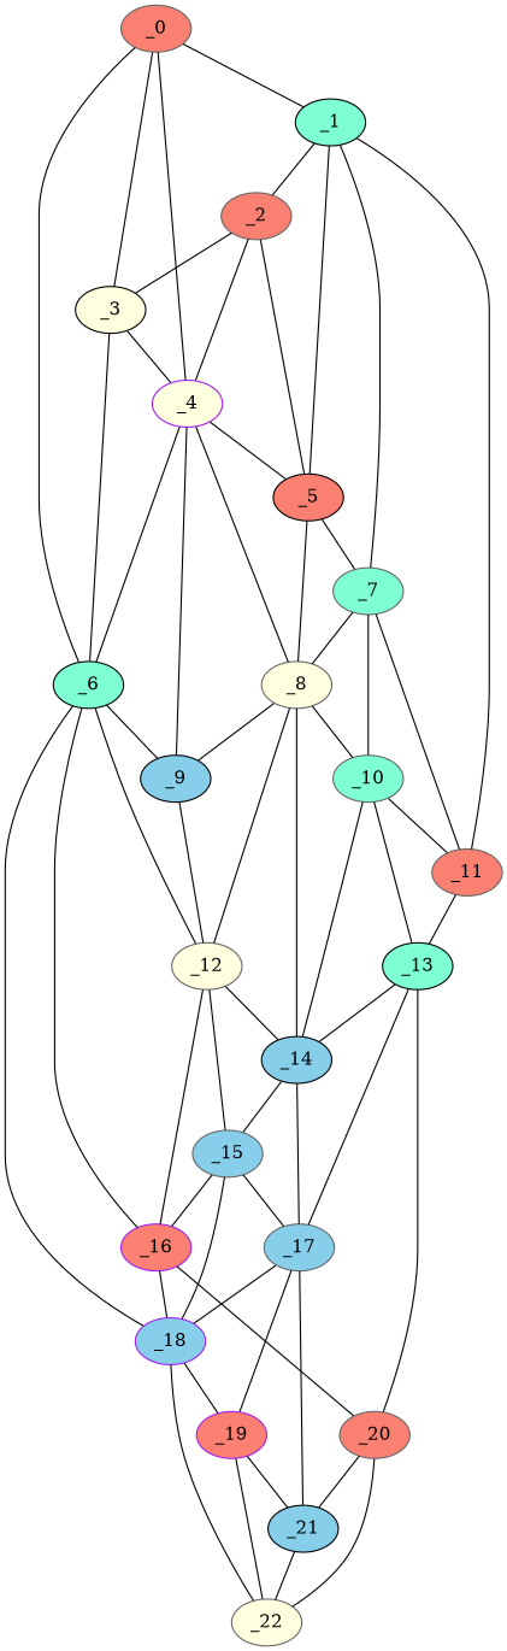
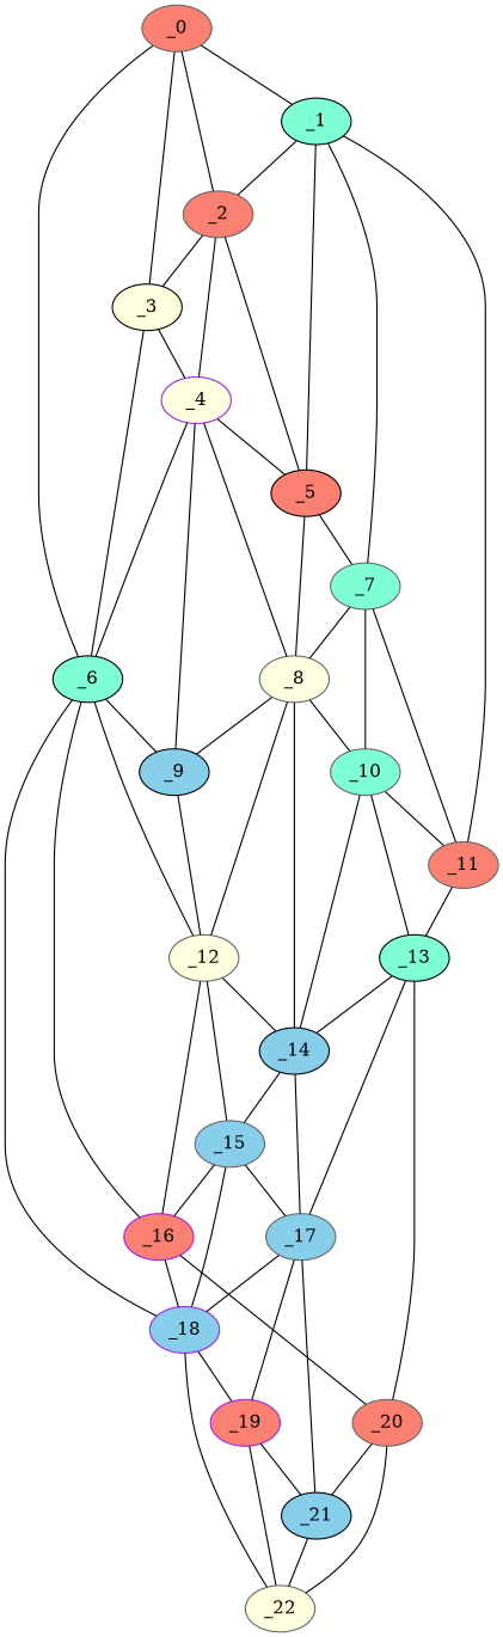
  graph {
    node [color=gray40 fillcolor=salmon style=filled y=57]
    edge [valence=2]
    _0 [x=6 y=81]
    _1 [color=black fillcolor=aquamarine x=9]
    _2 [x=10 y=62]
    _3 [color=black fillcolor=lightyellow x=19 y=80]
    _6 [color=black fillcolor=aquamarine x=40 y=84]
    _5 [color=black x=30]
    _7 [fillcolor=aquamarine x=41 y=53]
    _11 [x=56 y=45]
    _4 [color=purple fillcolor=lightyellow x=28 y=78]
    _9 [color=black fillcolor=skyblue x=48 y=76]
    _12 [fillcolor=lightyellow x=59 y=75]
    _16 [color=purple x=77 y=83]
    _18 [color=purple fillcolor=skyblue x=82 y=83]
    _8 [fillcolor=lightyellow x=47 y=64]
    _10 [fillcolor=aquamarine x=53 y=54]
    _13 [color=black fillcolor=aquamarine x=66 y=45]
    _14 [color=black fillcolor=skyblue x=67 y=58]
    _15 [fillcolor=skyblue x=72 y=75]
    _20 [x=112 y=50]
    _19 [color=purple x=100 y=73]
    _22 [fillcolor=lightyellow x=123 y=69]
    _17 [fillcolor=skyblue x=81 y=58]
    _21 [color=black fillcolor=skyblue x=113 y=60]
    _0 -- _1 [valence=1]
-   _0 -- _4
+   _0 -- _2
    _0 -- _3 [valence=1]
    _0 -- _6 [valence=1]
    _1 -- _2 [valence=1]
    _1 -- _5
    _1 -- _7 [valence=1]
    _1 -- _11 [valence=1]
    _2 -- _3 [valence=1]
    _2 -- _5 [valence=1]
    _2 -- _4
    _3 -- _6
    _3 -- _4
    _6 -- _9
    _6 -- _12
    _6 -- _16
    _6 -- _18 [valence=1]
    _5 -- _7
    _5 -- _8
    _7 -- _11 [valence=1]
    _7 -- _8 [valence=1]
    _7 -- _10
    _11 -- _13 [valence=1]
    _4 -- _6 [valence=1]
    _4 -- _5
    _4 -- _9
    _4 -- _8 [valence=1]
    _9 -- _12
    _12 -- _16
    _12 -- _14
    _12 -- _15
    _16 -- _18
    _16 -- _20
    _18 -- _19 [valence=1]
    _18 -- _22 [valence=1]
    _8 -- _9
    _8 -- _12
    _8 -- _10
    _8 -- _14 [valence=1]
    _10 -- _11
    _10 -- _13
    _10 -- _14 [valence=1]
    _13 -- _14
    _13 -- _20 [valence=1]
    _13 -- _17
    _14 -- _15
    _14 -- _17
    _15 -- _16
    _15 -- _18
    _15 -- _17 [valence=1]
    _20 -- _22 [valence=1]
    _20 -- _21
    _19 -- _22 [valence=1]
    _19 -- _21
    _17 -- _18
    _17 -- _19
    _17 -- _21
    _21 -- _22
  }
